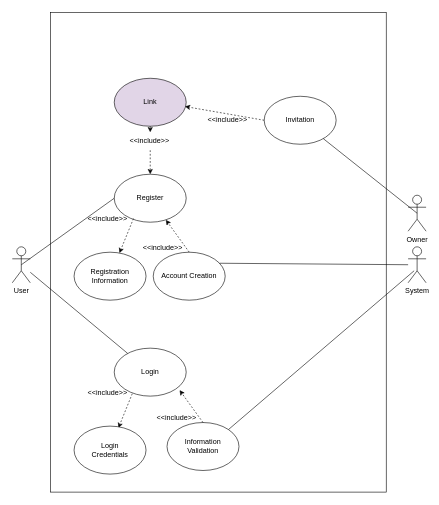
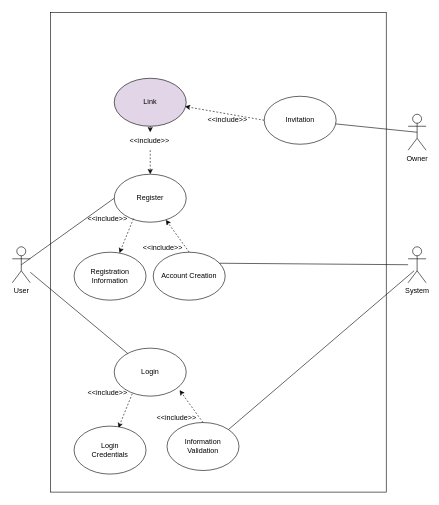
  <mxCell id="0" />
  <mxCell id="1" parent="0" />
  <mxCell id="2" value="" style="rounded=0;whiteSpace=wrap;html=1;" vertex="1" parent="1"><mxGeometry x="83.5" y="20" width="560" height="800" as="geometry" /></mxCell>
  <mxCell id="3" value="User" style="shape=umlActor;verticalLabelPosition=bottom;verticalAlign=top;html=1;outlineConnect=0;" vertex="1" parent="1"><mxGeometry x="20" y="411" width="30" height="60" as="geometry" /></mxCell>
- <mxCell id="4" value="Owner" style="shape=umlActor;verticalLabelPosition=bottom;verticalAlign=top;html=1;outlineConnect=0;" vertex="1" parent="1"><mxGeometry x="680" y="325" width="30" height="60" as="geometry" /></mxCell>
+ <mxCell id="4" value="Owner" style="shape=umlActor;verticalLabelPosition=bottom;verticalAlign=top;html=1;outlineConnect=0;" vertex="1" parent="1"><mxGeometry x="680" y="190" width="30" height="60" as="geometry" /></mxCell>
  <mxCell id="5" value="Invitation" style="ellipse;whiteSpace=wrap;html=1;" vertex="1" parent="1"><mxGeometry x="440" y="160" width="120" height="80" as="geometry" /></mxCell>
  <mxCell id="6" value="" style="endArrow=none;html=1;rounded=0;entryX=0.5;entryY=0.5;entryDx=0;entryDy=0;entryPerimeter=0;" edge="1" parent="1" source="5" target="4"><mxGeometry width="50" height="50" relative="1" as="geometry"><mxPoint x="360" y="450" as="sourcePoint" /><mxPoint x="410" y="400" as="targetPoint" /></mxGeometry></mxCell>
  <mxCell id="7" value="Link" style="ellipse;whiteSpace=wrap;html=1;fillColor=#e1d5e7;" vertex="1" parent="1"><mxGeometry x="190" y="130" width="120" height="80" as="geometry" /></mxCell>
  <mxCell id="8" value="" style="endArrow=classic;html=1;rounded=0;entryX=0.983;entryY=0.588;entryDx=0;entryDy=0;entryPerimeter=0;exitX=0;exitY=0.5;exitDx=0;exitDy=0;dashed=1;" edge="1" parent="1" source="5" target="7"><mxGeometry width="50" height="50" relative="1" as="geometry"><mxPoint x="360" y="450" as="sourcePoint" /><mxPoint x="410" y="400" as="targetPoint" /></mxGeometry></mxCell>
  <mxCell id="9" value="&amp;lt;&amp;lt;include&amp;gt;&amp;gt;" style="text;strokeColor=none;fillColor=none;align=left;verticalAlign=middle;spacingLeft=4;spacingRight=4;overflow=hidden;points=[[0,0.5],[1,0.5]];portConstraint=eastwest;rotatable=0;whiteSpace=wrap;html=1;" vertex="1" parent="1"><mxGeometry x="340" y="185" width="80" height="30" as="geometry" /></mxCell>
  <mxCell id="10" value="Register" style="ellipse;whiteSpace=wrap;html=1;" vertex="1" parent="1"><mxGeometry x="190" y="290" width="120" height="80" as="geometry" /></mxCell>
  <mxCell id="11" value="" style="endArrow=none;html=1;rounded=0;entryX=0.5;entryY=0.5;entryDx=0;entryDy=0;entryPerimeter=0;exitX=0;exitY=0.5;exitDx=0;exitDy=0;" edge="1" parent="1" source="10" target="3"><mxGeometry width="50" height="50" relative="1" as="geometry"><mxPoint x="360" y="450" as="sourcePoint" /><mxPoint x="410" y="400" as="targetPoint" /></mxGeometry></mxCell>
  <mxCell id="12" value="" style="endArrow=classic;html=1;rounded=0;exitX=0.5;exitY=1;exitDx=0;exitDy=0;dashed=1;" edge="1" parent="1" source="19" target="10"><mxGeometry width="50" height="50" relative="1" as="geometry"><mxPoint x="450" y="210" as="sourcePoint" /><mxPoint x="318" y="187" as="targetPoint" /></mxGeometry></mxCell>
  <mxCell id="13" value="Registration Information" style="ellipse;whiteSpace=wrap;html=1;" vertex="1" parent="1"><mxGeometry x="123" y="420" width="120" height="80" as="geometry" /></mxCell>
  <mxCell id="14" value="" style="endArrow=classic;html=1;rounded=0;exitX=0.267;exitY=0.925;exitDx=0;exitDy=0;dashed=1;exitPerimeter=0;" edge="1" parent="1" source="10" target="13"><mxGeometry width="50" height="50" relative="1" as="geometry"><mxPoint x="209.5" y="360" as="sourcePoint" /><mxPoint x="209.5" y="440" as="targetPoint" /></mxGeometry></mxCell>
  <mxCell id="15" value="Account Creation" style="ellipse;whiteSpace=wrap;html=1;" vertex="1" parent="1"><mxGeometry x="255" y="420" width="120" height="80" as="geometry" /></mxCell>
  <mxCell id="16" value="" style="endArrow=classic;html=1;rounded=0;exitX=0.5;exitY=0;exitDx=0;exitDy=0;dashed=1;" edge="1" parent="1" target="10" source="15"><mxGeometry width="50" height="50" relative="1" as="geometry"><mxPoint x="280" y="366" as="sourcePoint" /><mxPoint x="317.57" y="416" as="targetPoint" /></mxGeometry></mxCell>
  <mxCell id="17" value="" style="endArrow=none;html=1;rounded=0;entryX=0.921;entryY=0.23;entryDx=0;entryDy=0;entryPerimeter=0;" edge="1" parent="1" source="22" target="15"><mxGeometry width="50" height="50" relative="1" as="geometry"><mxPoint x="696" y="220" as="sourcePoint" /><mxPoint x="381.04" y="440" as="targetPoint" /></mxGeometry></mxCell>
  <mxCell id="18" value="" style="endArrow=classic;html=1;rounded=0;exitX=0.5;exitY=1;exitDx=0;exitDy=0;dashed=1;" edge="1" parent="1" source="7" target="19"><mxGeometry width="50" height="50" relative="1" as="geometry"><mxPoint x="250" y="210" as="sourcePoint" /><mxPoint x="250" y="290" as="targetPoint" /></mxGeometry></mxCell>
  <mxCell id="19" value="&amp;lt;&amp;lt;include&amp;gt;&amp;gt;" style="text;strokeColor=none;fillColor=none;align=left;verticalAlign=middle;spacingLeft=4;spacingRight=4;overflow=hidden;points=[[0,0.5],[1,0.5]];portConstraint=eastwest;rotatable=0;whiteSpace=wrap;html=1;" vertex="1" parent="1"><mxGeometry x="210" y="220" width="80" height="30" as="geometry" /></mxCell>
  <mxCell id="20" value="&amp;lt;&amp;lt;include&amp;gt;&amp;gt;" style="text;strokeColor=none;fillColor=none;align=left;verticalAlign=middle;spacingLeft=4;spacingRight=4;overflow=hidden;points=[[0,0.5],[1,0.5]];portConstraint=eastwest;rotatable=0;whiteSpace=wrap;html=1;" vertex="1" parent="1"><mxGeometry x="140" y="350" width="80" height="30" as="geometry" /></mxCell>
  <mxCell id="21" value="&amp;lt;&amp;lt;include&amp;gt;&amp;gt;" style="text;strokeColor=none;fillColor=none;align=left;verticalAlign=middle;spacingLeft=4;spacingRight=4;overflow=hidden;points=[[0,0.5],[1,0.5]];portConstraint=eastwest;rotatable=0;whiteSpace=wrap;html=1;" vertex="1" parent="1"><mxGeometry x="232" y="398" width="80" height="30" as="geometry" /></mxCell>
  <mxCell id="22" value="System" style="shape=umlActor;verticalLabelPosition=bottom;verticalAlign=top;html=1;outlineConnect=0;" vertex="1" parent="1"><mxGeometry x="680" y="411" width="30" height="60" as="geometry" /></mxCell>
  <mxCell id="23" value="Login" style="ellipse;whiteSpace=wrap;html=1;" vertex="1" parent="1"><mxGeometry x="190" y="580" width="120" height="80" as="geometry" /></mxCell>
  <mxCell id="24" value="" style="endArrow=classic;html=1;rounded=0;exitX=0.267;exitY=0.925;exitDx=0;exitDy=0;dashed=1;exitPerimeter=0;" edge="1" parent="1"><mxGeometry width="50" height="50" relative="1" as="geometry"><mxPoint x="220" y="656" as="sourcePoint" /><mxPoint x="197" y="713" as="targetPoint" /></mxGeometry></mxCell>
  <mxCell id="25" value="Login&lt;br&gt;Credentials" style="ellipse;whiteSpace=wrap;html=1;" vertex="1" parent="1"><mxGeometry x="123" y="710" width="120" height="80" as="geometry" /></mxCell>
  <mxCell id="26" value="&amp;lt;&amp;lt;include&amp;gt;&amp;gt;" style="text;strokeColor=none;fillColor=none;align=left;verticalAlign=middle;spacingLeft=4;spacingRight=4;overflow=hidden;points=[[0,0.5],[1,0.5]];portConstraint=eastwest;rotatable=0;whiteSpace=wrap;html=1;" vertex="1" parent="1"><mxGeometry x="140" y="640" width="80" height="30" as="geometry" /></mxCell>
  <mxCell id="27" value="Information &lt;br&gt;Validation" style="ellipse;whiteSpace=wrap;html=1;" vertex="1" parent="1"><mxGeometry x="278" y="704" width="120" height="80" as="geometry" /></mxCell>
  <mxCell id="28" value="" style="endArrow=classic;html=1;rounded=0;exitX=0.5;exitY=0;exitDx=0;exitDy=0;dashed=1;" edge="1" parent="1" source="27"><mxGeometry width="50" height="50" relative="1" as="geometry"><mxPoint x="303" y="650" as="sourcePoint" /><mxPoint x="299" y="650" as="targetPoint" /></mxGeometry></mxCell>
  <mxCell id="29" value="&amp;lt;&amp;lt;include&amp;gt;&amp;gt;" style="text;strokeColor=none;fillColor=none;align=left;verticalAlign=middle;spacingLeft=4;spacingRight=4;overflow=hidden;points=[[0,0.5],[1,0.5]];portConstraint=eastwest;rotatable=0;whiteSpace=wrap;html=1;" vertex="1" parent="1"><mxGeometry x="255" y="682" width="80" height="30" as="geometry" /></mxCell>
  <mxCell id="30" value="" style="endArrow=none;html=1;rounded=0;entryX=1;entryY=0;entryDx=0;entryDy=0;" edge="1" parent="1" target="27"><mxGeometry width="50" height="50" relative="1" as="geometry"><mxPoint x="690" y="451" as="sourcePoint" /><mxPoint x="376" y="448" as="targetPoint" /></mxGeometry></mxCell>
  <mxCell id="31" value="" style="endArrow=none;html=1;rounded=0;" edge="1" parent="1" source="23" target="3"><mxGeometry width="50" height="50" relative="1" as="geometry"><mxPoint x="700" y="461" as="sourcePoint" /><mxPoint x="386" y="458" as="targetPoint" /></mxGeometry></mxCell>
